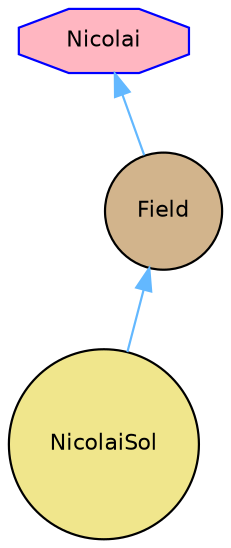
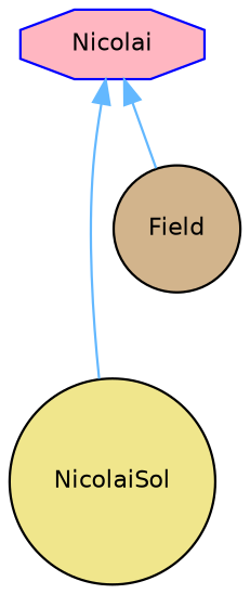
  digraph {
    node [color=black fontname=Helvetica fontsize=10 shape=circle style=filled]
    edge [color=steelblue1 dir=back fontname=Helvetica fontsize=10 labelfontname=Helvetica labelfontsize=10 style=solid]
    n1 [fillcolor=khaki fontcolor=black height=0.2 label=NicolaiSol width=0.4]
    n2 [color=blue fillcolor=lightpink height=0.2 label=Nicolai shape=octagon width=0.4]
    n3 [fillcolor=tan height=0.2 label=Field width=0.4]
-   n3 -> n1
+   n2 -> n1
    n2 -> n3
  }
